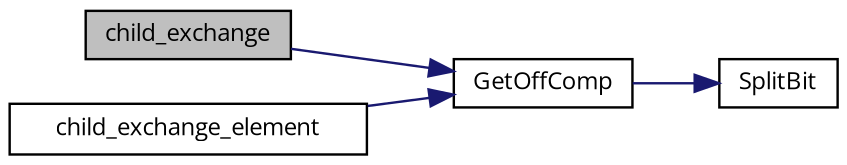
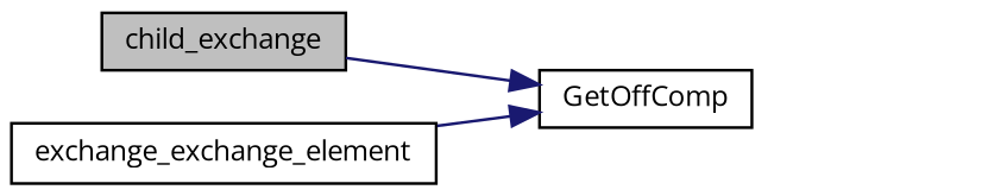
  digraph {
    fontname="Open Sans"
    rankdir=LR
    node [color=black fillcolor=white fontname="Open Sans" fontsize=10 shape=record style=filled]
    edge [color=midnightblue fontname="Open Sans" fontsize=10 labelfontname=Helvetica labelfontsize=10 style=solid]
    n1 [fillcolor=grey75 fontcolor=black height=0.2 label=child_exchange width=0.4]
    n2 [height=0.2 label=GetOffComp width=0.4]
-   n3 [height=0.2 label=child_exchange_element width=0.4]
-   n4 [height=0.2 label=SplitBit width=0.4]
+   n3 [height=0.2 label=exchange_exchange_element width=0.4]
    n1 -> n2
-   n2 -> n4
    n3 -> n2
  }
